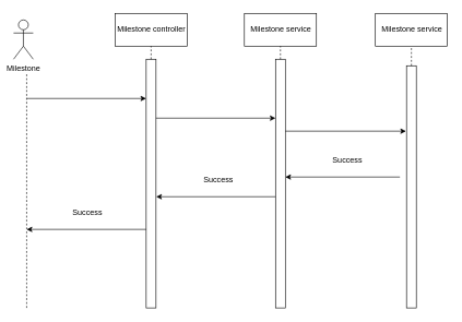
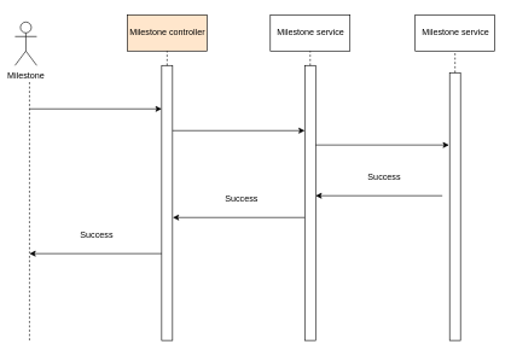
  <mxCell id="0" />
  <mxCell id="1" parent="0" />
  <mxCell id="2" value="Milestone" style="shape=umlActor;verticalLabelPosition=bottom;verticalAlign=top;html=1;outlineConnect=0;" parent="1" vertex="1"><mxGeometry x="20" y="30" width="30" height="60" as="geometry" /></mxCell>
  <mxCell id="3" value="" style="html=1;points=[];perimeter=orthogonalPerimeter;" parent="1" vertex="1"><mxGeometry x="222.5" y="90" width="15" height="380" as="geometry" /></mxCell>
  <mxCell id="4" value="" style="html=1;points=[];perimeter=orthogonalPerimeter;" parent="1" vertex="1"><mxGeometry x="420" y="90" width="15" height="380" as="geometry" /></mxCell>
  <mxCell id="5" value="" style="html=1;points=[];perimeter=orthogonalPerimeter;" parent="1" vertex="1"><mxGeometry x="620" y="100" width="15" height="370" as="geometry" /></mxCell>
  <mxCell id="6" value="" style="endArrow=none;html=1;rounded=0;entryX=0.667;entryY=1.333;entryDx=0;entryDy=0;entryPerimeter=0;dashed=1;" parent="1" target="2" edge="1"><mxGeometry width="50" height="50" relative="1" as="geometry"><mxPoint x="40" y="470" as="sourcePoint" /><mxPoint x="30" y="170" as="targetPoint" /></mxGeometry></mxCell>
  <mxCell id="7" value="" style="endArrow=classic;html=1;rounded=0;" parent="1" target="3" edge="1"><mxGeometry width="50" height="50" relative="1" as="geometry"><mxPoint x="40" y="150" as="sourcePoint" /><mxPoint x="220" y="150" as="targetPoint" /></mxGeometry></mxCell>
  <mxCell id="8" value="" style="endArrow=classic;html=1;rounded=0;entryX=0;entryY=0.237;entryDx=0;entryDy=0;entryPerimeter=0;" parent="1" source="3" target="4" edge="1"><mxGeometry width="50" height="50" relative="1" as="geometry"><mxPoint x="237.5" y="180.06" as="sourcePoint" /><mxPoint x="417.495" y="180" as="targetPoint" /></mxGeometry></mxCell>
  <mxCell id="9" value="" style="endArrow=classic;html=1;rounded=0;entryX=-0.055;entryY=0.27;entryDx=0;entryDy=0;entryPerimeter=0;" parent="1" source="4" target="5" edge="1"><mxGeometry width="50" height="50" relative="1" as="geometry"><mxPoint x="435" y="200.96" as="sourcePoint" /><mxPoint x="618.775" y="200" as="targetPoint" /></mxGeometry></mxCell>
  <mxCell id="10" value="" style="endArrow=classic;html=1;rounded=0;" parent="1" target="4" edge="1"><mxGeometry width="50" height="50" relative="1" as="geometry"><mxPoint x="610" y="270" as="sourcePoint" /><mxPoint x="440" y="270" as="targetPoint" /></mxGeometry></mxCell>
  <mxCell id="11" value="Success" style="text;html=1;strokeColor=none;fillColor=none;align=center;verticalAlign=middle;whiteSpace=wrap;rounded=0;" parent="1" vertex="1"><mxGeometry x="500" y="230" width="60" height="30" as="geometry" /></mxCell>
  <mxCell id="12" value="" style="endArrow=classic;html=1;rounded=0;" parent="1" source="4" edge="1"><mxGeometry width="50" height="50" relative="1" as="geometry"><mxPoint x="422.17" y="300.1" as="sourcePoint" /><mxPoint x="237.83" y="300.1" as="targetPoint" /></mxGeometry></mxCell>
  <mxCell id="13" value="Success" style="text;html=1;strokeColor=none;fillColor=none;align=center;verticalAlign=middle;whiteSpace=wrap;rounded=0;" parent="1" vertex="1"><mxGeometry x="302.83" y="260" width="60" height="30" as="geometry" /></mxCell>
  <mxCell id="14" value="" style="endArrow=classic;html=1;rounded=0;" parent="1" source="3" edge="1"><mxGeometry width="50" height="50" relative="1" as="geometry"><mxPoint x="222.5" y="350.1" as="sourcePoint" /><mxPoint x="40" y="350" as="targetPoint" /></mxGeometry></mxCell>
  <mxCell id="15" value="Success" style="text;html=1;strokeColor=none;fillColor=none;align=center;verticalAlign=middle;whiteSpace=wrap;rounded=0;" parent="1" vertex="1"><mxGeometry x="103.16" y="310" width="60" height="30" as="geometry" /></mxCell>
- <mxCell id="16" value="&lt;span style=&quot;&quot;&gt;Milestone controller&lt;/span&gt;" style="html=1;" vertex="1" parent="1"><mxGeometry x="175" y="20" width="110" height="50" as="geometry" /></mxCell>
+ <mxCell id="16" value="&lt;span style=&quot;&quot;&gt;Milestone controller&lt;/span&gt;" style="html=1;fillColor=#ffe6cc;" vertex="1" parent="1"><mxGeometry x="175" y="20" width="110" height="50" as="geometry" /></mxCell>
  <mxCell id="17" value="&lt;span style=&quot;&quot;&gt;Milestone service&lt;/span&gt;" style="html=1;" vertex="1" parent="1"><mxGeometry x="372.5" y="20" width="110" height="50" as="geometry" /></mxCell>
  <mxCell id="18" value="&lt;span style=&quot;&quot;&gt;Milestone service&lt;/span&gt;" style="html=1;" vertex="1" parent="1"><mxGeometry x="572.5" y="20" width="110" height="50" as="geometry" /></mxCell>
  <mxCell id="19" value="" style="endArrow=none;dashed=1;html=1;rounded=0;entryX=0.5;entryY=1;entryDx=0;entryDy=0;" edge="1" parent="1" source="4" target="17"><mxGeometry width="50" height="50" relative="1" as="geometry"><mxPoint x="530" y="130" as="sourcePoint" /><mxPoint x="580" y="80" as="targetPoint" /></mxGeometry></mxCell>
  <mxCell id="20" value="" style="endArrow=none;dashed=1;html=1;rounded=0;entryX=0.5;entryY=1;entryDx=0;entryDy=0;" edge="1" parent="1" source="3" target="16"><mxGeometry width="50" height="50" relative="1" as="geometry"><mxPoint x="437.5" y="100" as="sourcePoint" /><mxPoint x="437.5" y="80" as="targetPoint" /></mxGeometry></mxCell>
  <mxCell id="21" value="" style="endArrow=none;dashed=1;html=1;rounded=0;entryX=0.5;entryY=1;entryDx=0;entryDy=0;" edge="1" parent="1" source="5" target="18"><mxGeometry width="50" height="50" relative="1" as="geometry"><mxPoint x="437.5" y="100" as="sourcePoint" /><mxPoint x="437.5" y="80" as="targetPoint" /></mxGeometry></mxCell>
